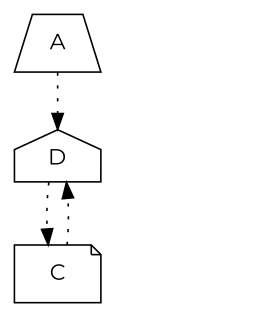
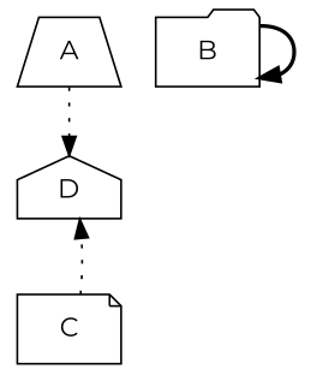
  digraph {
    fontname=Montserrat
    node [fontname=Montserrat func=copy]
    edge [fontname=Montserrat style=dotted]
    n1 [label=A shape=trapezium]
    n2 [label=D shape=house]
    n3 [label=C shape=note]
+   n4 [label=B shape=folder]
    n1 -> n2
-   n2 -> n3
    n3 -> n2
+   n4 -> n4 [style=bold]
  }
